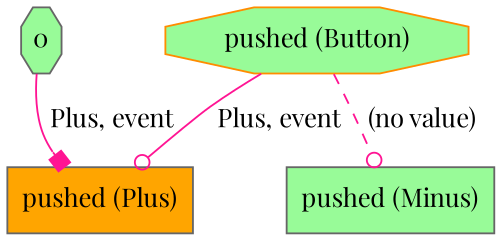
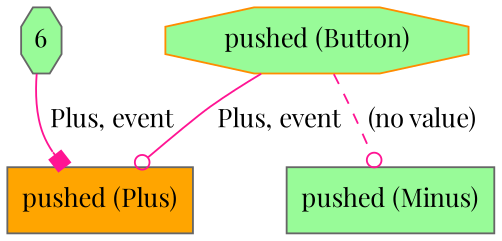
  digraph {
    fontname="Playfair Display"
    node [color=gray40 fillcolor=palegreen fontname="Playfair Display" shape=octagon style=filled]
    edge [arrowhead=odot color=deeppink fontname="Playfair Display"]
-   n1 [fixedsize=true label=0 width=0.3]
+   n1 [fixedsize=true label=6 width=0.3]
    n2 [fillcolor=orange label="pushed (Plus)" shape=box]
    n3 [color=darkorange label="pushed (Button)"]
    n4 [label="pushed (Minus)" shape=box]
    n1 -> n2 [arrowhead=box label=" Plus, event"]
    n3 -> n2 [label=" Plus, event"]
    n3 -> n4 [label=" (no value)" style=dashed]
  }
